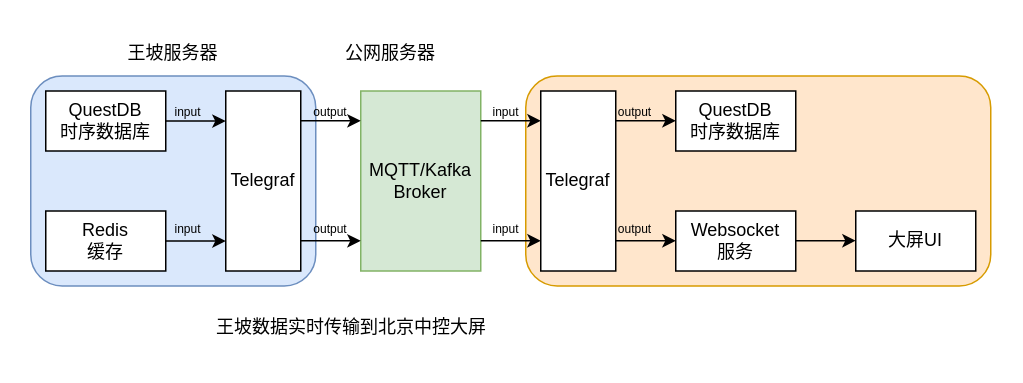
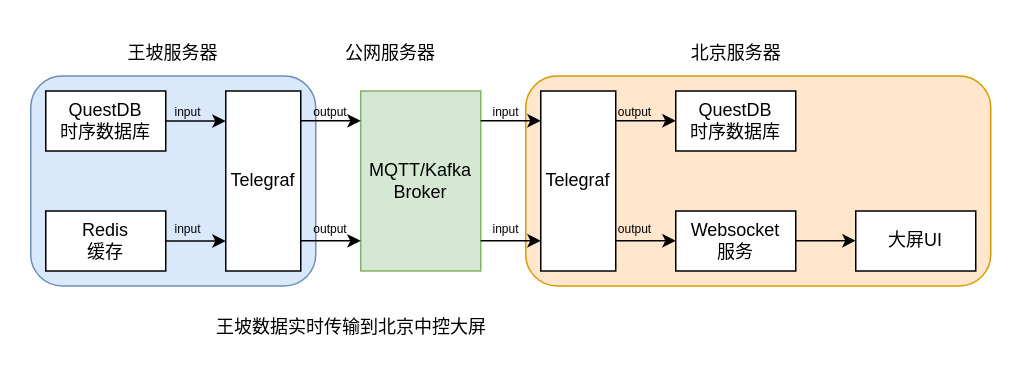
  <mxCell id="0" />
  <mxCell id="1" parent="0" />
  <mxCell id="2" value="" style="rounded=1;whiteSpace=wrap;html=1;fillColor=#ffe6cc;strokeColor=#d79b00;" vertex="1" parent="1"><mxGeometry x="350" y="50" width="310" height="140" as="geometry" /></mxCell>
  <mxCell id="3" value="" style="rounded=1;whiteSpace=wrap;html=1;fillColor=#dae8fc;strokeColor=#6c8ebf;" vertex="1" parent="1"><mxGeometry x="20" y="50" width="190" height="140" as="geometry" /></mxCell>
  <mxCell id="4" value="" style="edgeStyle=orthogonalEdgeStyle;rounded=0;orthogonalLoop=1;jettySize=auto;html=1;entryX=0;entryY=0.167;entryDx=0;entryDy=0;entryPerimeter=0;" edge="1" parent="1" source="5" target="6"><mxGeometry relative="1" as="geometry" /></mxCell>
  <mxCell id="5" value="QuestDB&lt;div&gt;时序数据库&lt;/div&gt;" style="rounded=0;whiteSpace=wrap;html=1;" vertex="1" parent="1"><mxGeometry x="30" y="60" width="80" height="40" as="geometry" /></mxCell>
  <mxCell id="6" value="Telegraf" style="rounded=0;whiteSpace=wrap;html=1;" vertex="1" parent="1"><mxGeometry x="150" y="60" width="50" height="120" as="geometry" /></mxCell>
  <mxCell id="7" value="" style="edgeStyle=orthogonalEdgeStyle;rounded=0;orthogonalLoop=1;jettySize=auto;html=1;" edge="1" parent="1" source="8" target="6"><mxGeometry relative="1" as="geometry"><Array as="points"><mxPoint x="140" y="160" /><mxPoint x="140" y="160" /></Array></mxGeometry></mxCell>
  <mxCell id="8" value="Redis&lt;div&gt;缓存&lt;/div&gt;" style="rounded=0;whiteSpace=wrap;html=1;" vertex="1" parent="1"><mxGeometry x="30" y="140" width="80" height="40" as="geometry" /></mxCell>
  <mxCell id="9" value="MQTT/Kafka&lt;div&gt;Broker&lt;/div&gt;" style="rounded=0;whiteSpace=wrap;html=1;fillColor=#d5e8d4;strokeColor=#82b366;" vertex="1" parent="1"><mxGeometry x="240" y="60" width="80" height="120" as="geometry" /></mxCell>
  <mxCell id="10" value="Telegraf" style="rounded=0;whiteSpace=wrap;html=1;" vertex="1" parent="1"><mxGeometry x="360" y="60" width="50" height="120" as="geometry" /></mxCell>
  <mxCell id="11" value="QuestDB&lt;div&gt;时序数据库&lt;/div&gt;" style="rounded=0;whiteSpace=wrap;html=1;" vertex="1" parent="1"><mxGeometry x="450" y="60" width="80" height="40" as="geometry" /></mxCell>
  <mxCell id="12" value="Websocke&lt;span style=&quot;background-color: transparent; color: light-dark(rgb(0, 0, 0), rgb(255, 255, 255));&quot;&gt;t&lt;/span&gt;&lt;div&gt;&lt;span style=&quot;background-color: transparent; color: light-dark(rgb(0, 0, 0), rgb(255, 255, 255));&quot;&gt;服务&lt;/span&gt;&lt;/div&gt;" style="rounded=0;whiteSpace=wrap;html=1;" vertex="1" parent="1"><mxGeometry x="450" y="140" width="80" height="40" as="geometry" /></mxCell>
  <mxCell id="13" value="大屏UI" style="rounded=0;whiteSpace=wrap;html=1;" vertex="1" parent="1"><mxGeometry x="570" y="140" width="80" height="40" as="geometry" /></mxCell>
  <mxCell id="14" value="" style="edgeStyle=orthogonalEdgeStyle;rounded=0;orthogonalLoop=1;jettySize=auto;html=1;" edge="1" parent="1"><mxGeometry relative="1" as="geometry"><mxPoint x="200" y="79.89" as="sourcePoint" /><mxPoint x="240" y="79.89" as="targetPoint" /><Array as="points"><mxPoint x="230" y="79.89" /><mxPoint x="230" y="79.89" /></Array></mxGeometry></mxCell>
  <mxCell id="15" value="" style="edgeStyle=orthogonalEdgeStyle;rounded=0;orthogonalLoop=1;jettySize=auto;html=1;" edge="1" parent="1"><mxGeometry relative="1" as="geometry"><mxPoint x="200" y="159.89" as="sourcePoint" /><mxPoint x="240" y="159.89" as="targetPoint" /><Array as="points"><mxPoint x="230" y="159.89" /><mxPoint x="230" y="159.89" /></Array></mxGeometry></mxCell>
  <mxCell id="16" value="" style="edgeStyle=orthogonalEdgeStyle;rounded=0;orthogonalLoop=1;jettySize=auto;html=1;" edge="1" parent="1"><mxGeometry relative="1" as="geometry"><mxPoint x="320" y="79.83" as="sourcePoint" /><mxPoint x="360" y="79.83" as="targetPoint" /><Array as="points"><mxPoint x="350" y="79.83" /><mxPoint x="350" y="79.83" /></Array></mxGeometry></mxCell>
  <mxCell id="17" value="" style="edgeStyle=orthogonalEdgeStyle;rounded=0;orthogonalLoop=1;jettySize=auto;html=1;" edge="1" parent="1"><mxGeometry relative="1" as="geometry"><mxPoint x="320" y="159.83" as="sourcePoint" /><mxPoint x="360" y="159.83" as="targetPoint" /><Array as="points"><mxPoint x="350" y="159.83" /><mxPoint x="350" y="159.83" /></Array></mxGeometry></mxCell>
  <mxCell id="18" value="" style="edgeStyle=orthogonalEdgeStyle;rounded=0;orthogonalLoop=1;jettySize=auto;html=1;" edge="1" parent="1"><mxGeometry relative="1" as="geometry"><mxPoint x="410" y="79.83" as="sourcePoint" /><mxPoint x="450" y="79.83" as="targetPoint" /><Array as="points"><mxPoint x="440" y="79.83" /><mxPoint x="440" y="79.83" /></Array></mxGeometry></mxCell>
  <mxCell id="19" value="" style="edgeStyle=orthogonalEdgeStyle;rounded=0;orthogonalLoop=1;jettySize=auto;html=1;" edge="1" parent="1"><mxGeometry relative="1" as="geometry"><mxPoint x="410" y="159.83" as="sourcePoint" /><mxPoint x="450" y="159.83" as="targetPoint" /><Array as="points"><mxPoint x="440" y="159.83" /><mxPoint x="440" y="159.83" /></Array></mxGeometry></mxCell>
  <mxCell id="20" value="" style="edgeStyle=orthogonalEdgeStyle;rounded=0;orthogonalLoop=1;jettySize=auto;html=1;" edge="1" parent="1"><mxGeometry relative="1" as="geometry"><mxPoint x="530" y="159.8" as="sourcePoint" /><mxPoint x="570" y="159.8" as="targetPoint" /><Array as="points"><mxPoint x="560" y="159.8" /><mxPoint x="560" y="159.8" /></Array></mxGeometry></mxCell>
  <mxCell id="21" value="王坡服务器" style="text;html=1;align=center;verticalAlign=middle;whiteSpace=wrap;rounded=0;" vertex="1" parent="1"><mxGeometry x="80" y="20" width="70" height="30" as="geometry" /></mxCell>
  <mxCell id="22" value="公网服务器" style="text;html=1;align=center;verticalAlign=middle;whiteSpace=wrap;rounded=0;" vertex="1" parent="1"><mxGeometry x="225" y="20" width="70" height="30" as="geometry" /></mxCell>
+ <mxCell id="23" value="北京服务器" style="text;html=1;align=center;verticalAlign=middle;whiteSpace=wrap;rounded=0;" vertex="1" parent="1"><mxGeometry x="457.5" y="20" width="65" height="30" as="geometry" /></mxCell>
  <mxCell id="24" value="input" style="text;html=1;align=center;verticalAlign=middle;whiteSpace=wrap;rounded=0;fontSize=8;" vertex="1" parent="1"><mxGeometry x="102" y="65" width="46" height="18" as="geometry" /></mxCell>
  <mxCell id="25" value="input" style="text;html=1;align=center;verticalAlign=middle;whiteSpace=wrap;rounded=0;fontSize=8;" vertex="1" parent="1"><mxGeometry x="102" y="143" width="46" height="18" as="geometry" /></mxCell>
  <mxCell id="26" value="output" style="text;html=1;align=center;verticalAlign=middle;whiteSpace=wrap;rounded=0;fontSize=8;" vertex="1" parent="1"><mxGeometry x="197" y="65" width="46" height="18" as="geometry" /></mxCell>
  <mxCell id="27" value="output" style="text;html=1;align=center;verticalAlign=middle;whiteSpace=wrap;rounded=0;fontSize=8;" vertex="1" parent="1"><mxGeometry x="197" y="143" width="46" height="18" as="geometry" /></mxCell>
  <mxCell id="28" value="input" style="text;html=1;align=center;verticalAlign=middle;whiteSpace=wrap;rounded=0;fontSize=8;" vertex="1" parent="1"><mxGeometry x="314" y="65" width="46" height="18" as="geometry" /></mxCell>
  <mxCell id="29" value="input" style="text;html=1;align=center;verticalAlign=middle;whiteSpace=wrap;rounded=0;fontSize=8;" vertex="1" parent="1"><mxGeometry x="314" y="143" width="46" height="18" as="geometry" /></mxCell>
  <mxCell id="30" value="output" style="text;html=1;align=center;verticalAlign=middle;whiteSpace=wrap;rounded=0;fontSize=8;" vertex="1" parent="1"><mxGeometry x="400" y="65" width="46" height="18" as="geometry" /></mxCell>
  <mxCell id="31" value="output" style="text;html=1;align=center;verticalAlign=middle;whiteSpace=wrap;rounded=0;fontSize=8;" vertex="1" parent="1"><mxGeometry x="400" y="143" width="46" height="18" as="geometry" /></mxCell>
  <mxCell id="32" value="王坡数据实时传输到北京中控大屏" style="text;html=1;align=center;verticalAlign=middle;whiteSpace=wrap;rounded=0;" vertex="1" parent="1"><mxGeometry x="95" y="203" width="278" height="30" as="geometry" /></mxCell>
